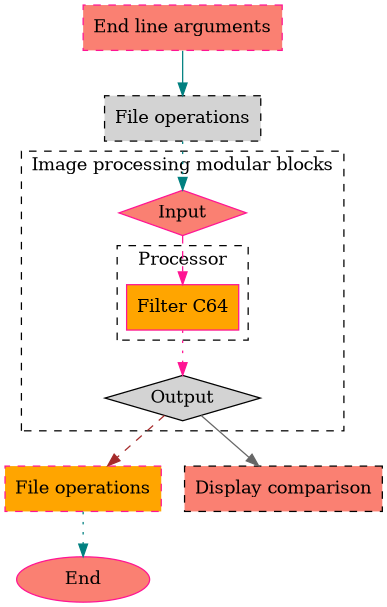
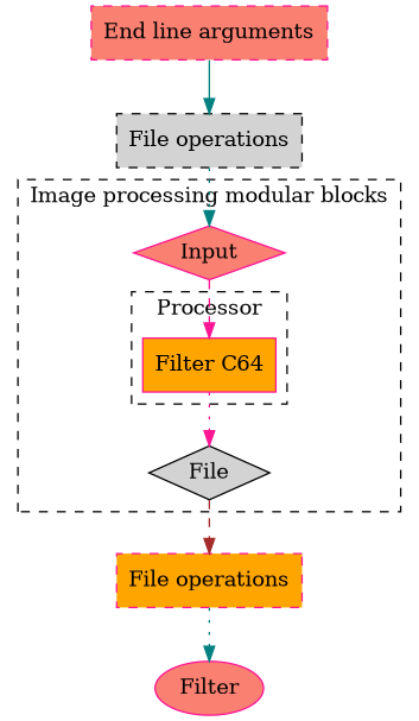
  digraph {
    color=black
    compound=true
    node [color=deeppink fillcolor=salmon shape=box style=filled]
    edge [color=teal style=dotted]
    n1 [fillcolor=orange label="Filter C64"]
    n2 [label=Input shape=diamond]
-   n3 [color=black fillcolor=lightgrey label=Output shape=diamond]
+   n3 [color=black fillcolor=lightgrey label=File shape=diamond]
    n4 [fillcolor=orange label="File operations" style="dashed,filled"]
-   n5 [color=black label="Display comparison" style="dashed,filled"]
    n6 [label="End line arguments" style="dashed,filled"]
    n7 [color=black fillcolor=lightgrey label="File operations" style="dashed,filled"]
-   n8 [label="    End    " shape=ellipse]
+   n8 [label=Filter shape=ellipse]
    subgraph cluster_1 {
      label="Image processing modular blocks"
      style=dashed
      n2
      n3
      subgraph cluster_2 {
        label=Processor
        shape=box
        style=dashed
        n1
      }
    }
    n1 -> n3 [color=deeppink]
    n2 -> n1 [color=deeppink style=dashed]
    n3 -> n4 [color=brown style=dashed]
-   n3 -> n5 [color=gray40 style=solid]
    n4 -> n8
    n6 -> n7 [style=solid]
    n7 -> n2
  }
